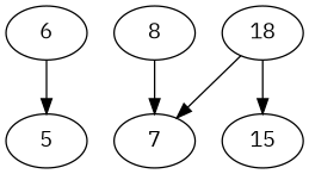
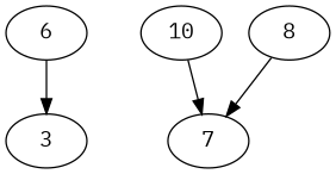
  digraph {
    fontname="IBM Plex Mono"
    node [fontname="IBM Plex Mono"]
    edge [fontname="IBM Plex Mono"]
    n1 [label=6]
-   n2 [label=5]
-   n3 [label=18]
+   n2 [label=3]
+   n3 [label=10]
    n4 [label=7]
-   n5 [label=15]
    n6 [label=8]
    n1 -> n2
    n3 -> n4
-   n3 -> n5
    n6 -> n4
  }
